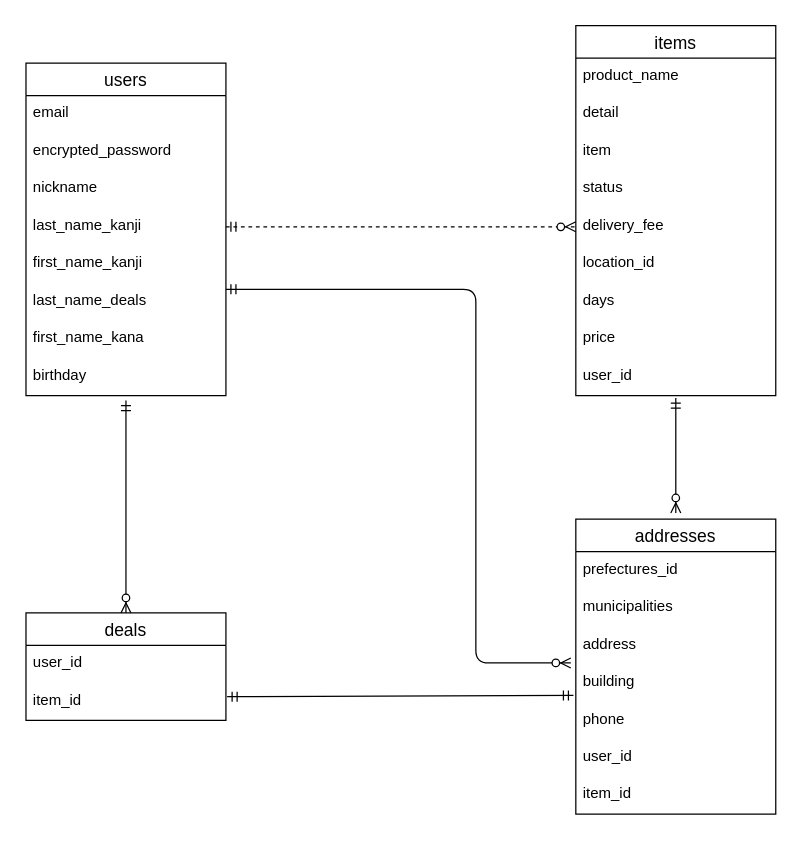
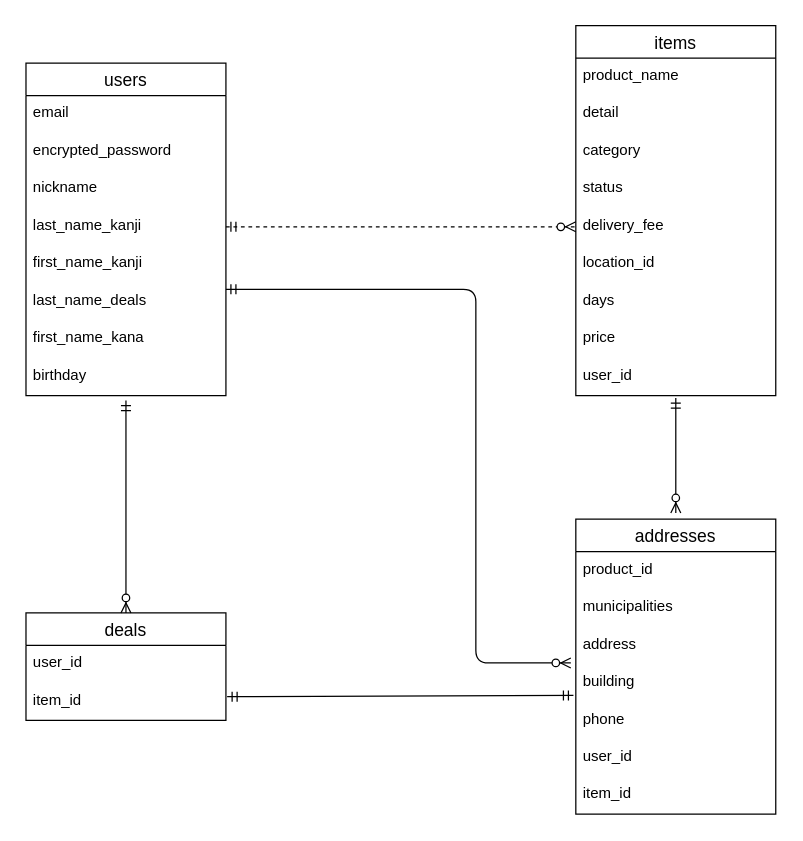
  <mxCell id="0" />
  <mxCell id="1" parent="0" />
  <mxCell id="2" value="users" style="swimlane;fontStyle=0;childLayout=stackLayout;horizontal=1;startSize=26;horizontalStack=0;resizeParent=1;resizeParentMax=0;resizeLast=0;collapsible=1;marginBottom=0;align=center;fontSize=14;" parent="1" vertex="1"><mxGeometry x="20" y="50" width="160" height="266" as="geometry" /></mxCell>
  <mxCell id="3" value="email" style="text;strokeColor=none;fillColor=none;spacingLeft=4;spacingRight=4;overflow=hidden;rotatable=0;points=[[0,0.5],[1,0.5]];portConstraint=eastwest;fontSize=12;" parent="2" vertex="1"><mxGeometry y="26" width="160" height="30" as="geometry" /></mxCell>
  <mxCell id="4" value="encrypted_password" style="text;strokeColor=none;fillColor=none;spacingLeft=4;spacingRight=4;overflow=hidden;rotatable=0;points=[[0,0.5],[1,0.5]];portConstraint=eastwest;fontSize=12;" parent="2" vertex="1"><mxGeometry y="56" width="160" height="30" as="geometry" /></mxCell>
  <mxCell id="5" value="nickname" style="text;strokeColor=none;fillColor=none;spacingLeft=4;spacingRight=4;overflow=hidden;rotatable=0;points=[[0,0.5],[1,0.5]];portConstraint=eastwest;fontSize=12;" parent="2" vertex="1"><mxGeometry y="86" width="160" height="30" as="geometry" /></mxCell>
  <mxCell id="6" value="last_name_kanji" style="text;strokeColor=none;fillColor=none;spacingLeft=4;spacingRight=4;overflow=hidden;rotatable=0;points=[[0,0.5],[1,0.5]];portConstraint=eastwest;fontSize=12;" parent="2" vertex="1"><mxGeometry y="116" width="160" height="30" as="geometry" /></mxCell>
  <mxCell id="7" value="first_name_kanji" style="text;strokeColor=none;fillColor=none;spacingLeft=4;spacingRight=4;overflow=hidden;rotatable=0;points=[[0,0.5],[1,0.5]];portConstraint=eastwest;fontSize=12;" parent="2" vertex="1"><mxGeometry y="146" width="160" height="30" as="geometry" /></mxCell>
  <mxCell id="8" value="last_name_deals" style="text;strokeColor=none;fillColor=none;spacingLeft=4;spacingRight=4;overflow=hidden;rotatable=0;points=[[0,0.5],[1,0.5]];portConstraint=eastwest;fontSize=12;" parent="2" vertex="1"><mxGeometry y="176" width="160" height="30" as="geometry" /></mxCell>
  <mxCell id="9" value="first_name_kana" style="text;strokeColor=none;fillColor=none;spacingLeft=4;spacingRight=4;overflow=hidden;rotatable=0;points=[[0,0.5],[1,0.5]];portConstraint=eastwest;fontSize=12;" parent="2" vertex="1"><mxGeometry y="206" width="160" height="30" as="geometry" /></mxCell>
  <mxCell id="10" value="birthday" style="text;strokeColor=none;fillColor=none;spacingLeft=4;spacingRight=4;overflow=hidden;rotatable=0;points=[[0,0.5],[1,0.5]];portConstraint=eastwest;fontSize=12;" parent="2" vertex="1"><mxGeometry y="236" width="160" height="30" as="geometry" /></mxCell>
  <mxCell id="11" value="items" style="swimlane;fontStyle=0;childLayout=stackLayout;horizontal=1;startSize=26;horizontalStack=0;resizeParent=1;resizeParentMax=0;resizeLast=0;collapsible=1;marginBottom=0;align=center;fontSize=14;" parent="1" vertex="1"><mxGeometry x="460" y="20" width="160" height="296" as="geometry"><mxRectangle x="500" y="190" width="70" height="26" as="alternateBounds" /></mxGeometry></mxCell>
  <mxCell id="12" value="product_name" style="text;strokeColor=none;fillColor=none;spacingLeft=4;spacingRight=4;overflow=hidden;rotatable=0;points=[[0,0.5],[1,0.5]];portConstraint=eastwest;fontSize=12;" parent="11" vertex="1"><mxGeometry y="26" width="160" height="30" as="geometry" /></mxCell>
  <mxCell id="13" value="detail" style="text;strokeColor=none;fillColor=none;spacingLeft=4;spacingRight=4;overflow=hidden;rotatable=0;points=[[0,0.5],[1,0.5]];portConstraint=eastwest;fontSize=12;" parent="11" vertex="1"><mxGeometry y="56" width="160" height="30" as="geometry" /></mxCell>
- <mxCell id="14" value="item" style="text;strokeColor=none;fillColor=none;spacingLeft=4;spacingRight=4;overflow=hidden;rotatable=0;points=[[0,0.5],[1,0.5]];portConstraint=eastwest;fontSize=12;" parent="11" vertex="1"><mxGeometry y="86" width="160" height="30" as="geometry" /></mxCell>
+ <mxCell id="14" value="category" style="text;strokeColor=none;fillColor=none;spacingLeft=4;spacingRight=4;overflow=hidden;rotatable=0;points=[[0,0.5],[1,0.5]];portConstraint=eastwest;fontSize=12;" parent="11" vertex="1"><mxGeometry y="86" width="160" height="30" as="geometry" /></mxCell>
  <mxCell id="15" value="status" style="text;strokeColor=none;fillColor=none;spacingLeft=4;spacingRight=4;overflow=hidden;rotatable=0;points=[[0,0.5],[1,0.5]];portConstraint=eastwest;fontSize=12;" parent="11" vertex="1"><mxGeometry y="116" width="160" height="30" as="geometry" /></mxCell>
  <mxCell id="16" value="delivery_fee" style="text;strokeColor=none;fillColor=none;spacingLeft=4;spacingRight=4;overflow=hidden;rotatable=0;points=[[0,0.5],[1,0.5]];portConstraint=eastwest;fontSize=12;" parent="11" vertex="1"><mxGeometry y="146" width="160" height="30" as="geometry" /></mxCell>
  <mxCell id="17" value="location_id" style="text;strokeColor=none;fillColor=none;spacingLeft=4;spacingRight=4;overflow=hidden;rotatable=0;points=[[0,0.5],[1,0.5]];portConstraint=eastwest;fontSize=12;" parent="11" vertex="1"><mxGeometry y="176" width="160" height="30" as="geometry" /></mxCell>
  <mxCell id="18" value="days" style="text;strokeColor=none;fillColor=none;spacingLeft=4;spacingRight=4;overflow=hidden;rotatable=0;points=[[0,0.5],[1,0.5]];portConstraint=eastwest;fontSize=12;" parent="11" vertex="1"><mxGeometry y="206" width="160" height="30" as="geometry" /></mxCell>
  <mxCell id="19" value="price" style="text;strokeColor=none;fillColor=none;spacingLeft=4;spacingRight=4;overflow=hidden;rotatable=0;points=[[0,0.5],[1,0.5]];portConstraint=eastwest;fontSize=12;" parent="11" vertex="1"><mxGeometry y="236" width="160" height="30" as="geometry" /></mxCell>
  <mxCell id="20" value="user_id" style="text;strokeColor=none;fillColor=none;spacingLeft=4;spacingRight=4;overflow=hidden;rotatable=0;points=[[0,0.5],[1,0.5]];portConstraint=eastwest;fontSize=12;" parent="11" vertex="1"><mxGeometry y="266" width="160" height="30" as="geometry" /></mxCell>
  <mxCell id="21" value="" style="edgeStyle=entityRelationEdgeStyle;fontSize=12;html=1;endArrow=ERzeroToMany;startArrow=ERmandOne;strokeWidth=1;entryX=0;entryY=0.5;entryDx=0;entryDy=0;exitX=1;exitY=0.5;exitDx=0;exitDy=0;dashed=1;" parent="1" source="6" target="16" edge="1"><mxGeometry width="100" height="100" relative="1" as="geometry"><mxPoint x="210" y="318" as="sourcePoint" /><mxPoint x="310" y="218" as="targetPoint" /></mxGeometry></mxCell>
  <mxCell id="22" value="deals" style="swimlane;fontStyle=0;childLayout=stackLayout;horizontal=1;startSize=26;horizontalStack=0;resizeParent=1;resizeParentMax=0;resizeLast=0;collapsible=1;marginBottom=0;align=center;fontSize=14;" parent="1" vertex="1"><mxGeometry x="20" y="490" width="160" height="86" as="geometry" /></mxCell>
  <mxCell id="23" value="user_id" style="text;strokeColor=none;fillColor=none;spacingLeft=4;spacingRight=4;overflow=hidden;rotatable=0;points=[[0,0.5],[1,0.5]];portConstraint=eastwest;fontSize=12;" parent="22" vertex="1"><mxGeometry y="26" width="160" height="30" as="geometry" /></mxCell>
  <mxCell id="24" value="item_id" style="text;strokeColor=none;fillColor=none;spacingLeft=4;spacingRight=4;overflow=hidden;rotatable=0;points=[[0,0.5],[1,0.5]];portConstraint=eastwest;fontSize=12;" vertex="1" parent="22"><mxGeometry y="56" width="160" height="30" as="geometry" /></mxCell>
  <mxCell id="25" value="" style="fontSize=12;html=1;endArrow=ERzeroToMany;startArrow=ERmandOne;entryX=0.5;entryY=0;entryDx=0;entryDy=0;" edge="1" parent="1" target="22"><mxGeometry width="100" height="100" relative="1" as="geometry"><mxPoint x="100" y="320" as="sourcePoint" /><mxPoint x="208" y="420" as="targetPoint" /></mxGeometry></mxCell>
  <mxCell id="26" value="addresses" style="swimlane;fontStyle=0;childLayout=stackLayout;horizontal=1;startSize=26;horizontalStack=0;resizeParent=1;resizeParentMax=0;resizeLast=0;collapsible=1;marginBottom=0;align=center;fontSize=14;" vertex="1" parent="1"><mxGeometry x="460" y="415" width="160" height="236" as="geometry" /></mxCell>
- <mxCell id="27" value="prefectures_id" style="text;strokeColor=none;fillColor=none;spacingLeft=4;spacingRight=4;overflow=hidden;rotatable=0;points=[[0,0.5],[1,0.5]];portConstraint=eastwest;fontSize=12;" vertex="1" parent="26"><mxGeometry y="26" width="160" height="30" as="geometry" /></mxCell>
+ <mxCell id="27" value="product_id" style="text;strokeColor=none;fillColor=none;spacingLeft=4;spacingRight=4;overflow=hidden;rotatable=0;points=[[0,0.5],[1,0.5]];portConstraint=eastwest;fontSize=12;" vertex="1" parent="26"><mxGeometry y="26" width="160" height="30" as="geometry" /></mxCell>
  <mxCell id="28" value="municipalities" style="text;strokeColor=none;fillColor=none;spacingLeft=4;spacingRight=4;overflow=hidden;rotatable=0;points=[[0,0.5],[1,0.5]];portConstraint=eastwest;fontSize=12;" vertex="1" parent="26"><mxGeometry y="56" width="160" height="30" as="geometry" /></mxCell>
  <mxCell id="29" value="address" style="text;strokeColor=none;fillColor=none;spacingLeft=4;spacingRight=4;overflow=hidden;rotatable=0;points=[[0,0.5],[1,0.5]];portConstraint=eastwest;fontSize=12;" vertex="1" parent="26"><mxGeometry y="86" width="160" height="30" as="geometry" /></mxCell>
  <mxCell id="30" value="building" style="text;strokeColor=none;fillColor=none;spacingLeft=4;spacingRight=4;overflow=hidden;rotatable=0;points=[[0,0.5],[1,0.5]];portConstraint=eastwest;fontSize=12;" vertex="1" parent="26"><mxGeometry y="116" width="160" height="30" as="geometry" /></mxCell>
  <mxCell id="31" value="phone" style="text;strokeColor=none;fillColor=none;spacingLeft=4;spacingRight=4;overflow=hidden;rotatable=0;points=[[0,0.5],[1,0.5]];portConstraint=eastwest;fontSize=12;" vertex="1" parent="26"><mxGeometry y="146" width="160" height="30" as="geometry" /></mxCell>
  <mxCell id="32" value="user_id" style="text;strokeColor=none;fillColor=none;spacingLeft=4;spacingRight=4;overflow=hidden;rotatable=0;points=[[0,0.5],[1,0.5]];portConstraint=eastwest;fontSize=12;" vertex="1" parent="26"><mxGeometry y="176" width="160" height="30" as="geometry" /></mxCell>
  <mxCell id="33" value="item_id" style="text;strokeColor=none;fillColor=none;spacingLeft=4;spacingRight=4;overflow=hidden;rotatable=0;points=[[0,0.5],[1,0.5]];portConstraint=eastwest;fontSize=12;" vertex="1" parent="26"><mxGeometry y="206" width="160" height="30" as="geometry" /></mxCell>
  <mxCell id="34" value="" style="fontSize=12;html=1;endArrow=ERzeroToMany;startArrow=ERmandOne;edgeStyle=elbowEdgeStyle;entryX=-0.025;entryY=0.967;entryDx=0;entryDy=0;entryPerimeter=0;" edge="1" parent="1" target="29"><mxGeometry width="100" height="100" relative="1" as="geometry"><mxPoint x="180" y="231" as="sourcePoint" /><mxPoint x="390" y="610" as="targetPoint" /><Array as="points"><mxPoint x="380" y="390" /></Array></mxGeometry></mxCell>
  <mxCell id="35" value="" style="fontSize=12;html=1;endArrow=ERmandOne;startArrow=ERmandOne;exitX=1.006;exitY=0.267;exitDx=0;exitDy=0;exitPerimeter=0;entryX=-0.012;entryY=0.733;entryDx=0;entryDy=0;entryPerimeter=0;" edge="1" parent="1"><mxGeometry width="100" height="100" relative="1" as="geometry"><mxPoint x="180.96" y="557.01" as="sourcePoint" /><mxPoint x="458.08" y="555.99" as="targetPoint" /></mxGeometry></mxCell>
  <mxCell id="36" value="" style="fontSize=12;html=1;endArrow=ERzeroToMany;startArrow=ERmandOne;exitX=0.5;exitY=1.067;exitDx=0;exitDy=0;exitPerimeter=0;" edge="1" parent="1" source="20"><mxGeometry width="100" height="100" relative="1" as="geometry"><mxPoint x="190" y="241" as="sourcePoint" /><mxPoint x="540" y="410" as="targetPoint" /></mxGeometry></mxCell>
